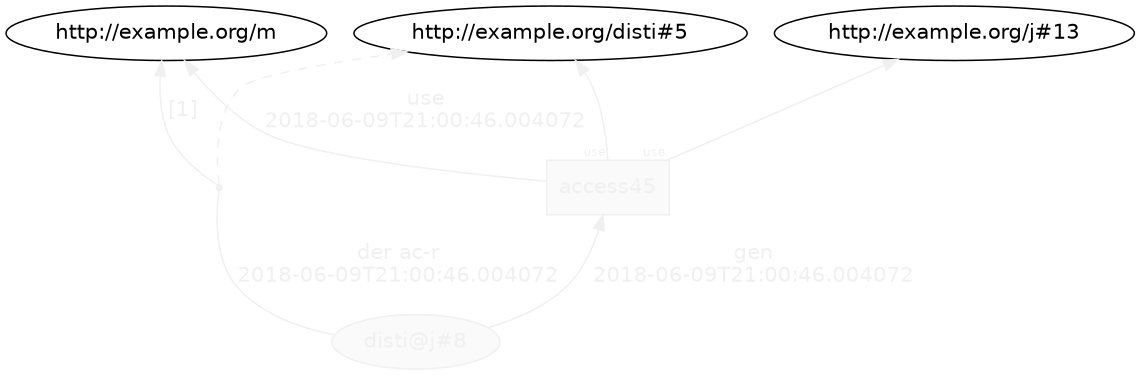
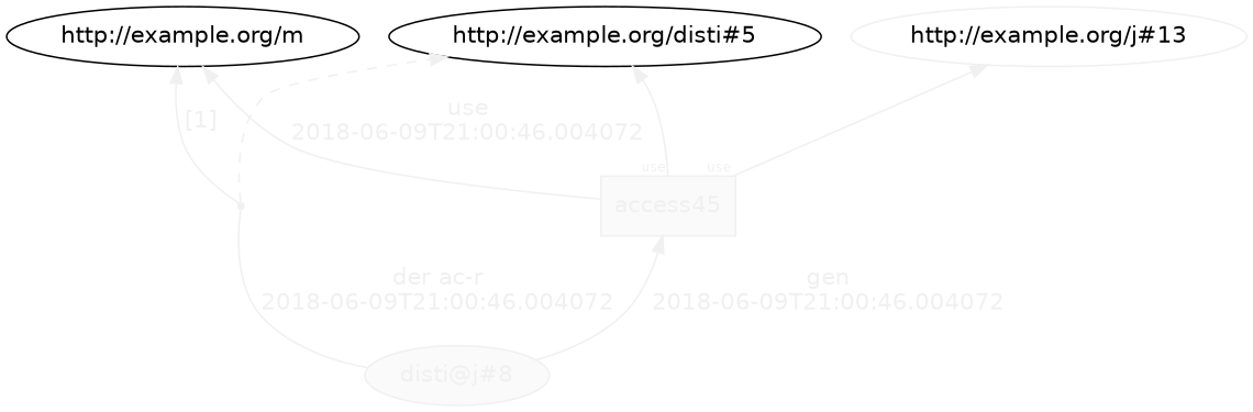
  digraph {
    rankdir=BT
    fontname="DejaVu Sans"
    node [fontname="DejaVu Sans"]
    edge [angle=60.0 color="#F0F0F0" distance=1.5 fontcolor="#F0F0F0" fontsize=14 rotation=20 fontname="DejaVu Sans"]
    n1 [color="#F0F0F0" fillcolor="#FAFAFA" fontcolor="#F0F0F0" label="disti@j#8" style=filled]
    n2 [color="#F0F0F0" fillcolor="#FAFAFA" fontcolor="#F0F0F0" label=access45 shape=polygon sides=4 style=filled]
    bn0 [color="#F0F0F0" fontcolor="#F0F0F0" shape=point]
    "http://example.org/disti#5"
    "http://example.org/m"
-   "http://example.org/j#13"
+   "http://example.org/j#13" [color="#F0F0F0"]
    n1 -> n2 [label="gen\n2018-06-09T21:00:46.004072"]
    n1 -> bn0 [arrowhead=none label="der ac-r\n2018-06-09T21:00:46.004072"]
    n2 -> "http://example.org/disti#5" [labelangle=60.0 labeldistance=1.5 labelfontsize=8 taillabel=use angle="" distance="" fontsize=""]
    n2 -> "http://example.org/m" [label="use\n2018-06-09T21:00:46.004072"]
    n2 -> "http://example.org/j#13" [labelangle=60.0 labeldistance=1.5 labelfontsize=8 taillabel=use angle="" distance="" fontsize=""]
    bn0 -> "http://example.org/disti#5" [style=dashed angle="" distance="" fontsize="" rotation=""]
    bn0 -> "http://example.org/m" [label="[1]"]
  }
